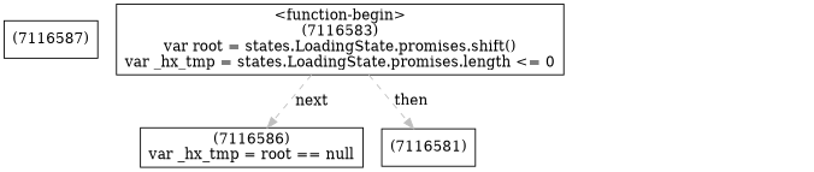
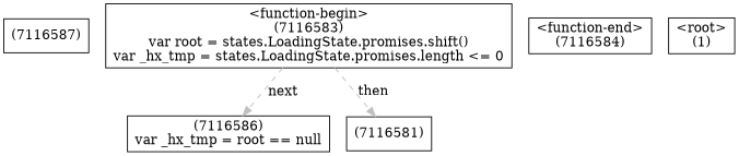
  digraph {
    node [shape=box]
    edge [color=gray style=dashed]
    n1 [label="(7116587)"]
    n2 [label="(7116586)\nvar _hx_tmp = root == null"]
    n3 [label="(7116581)"]
+   n4 [label="<function-end>\n(7116584)"]
    n5 [label="<function-begin>\n(7116583)\nvar root = states.LoadingState.promises.shift()\nvar _hx_tmp = states.LoadingState.promises.length <= 0"]
+   n6 [label="<root>\n(1)"]
    n5 -> n2 [label=next]
    n5 -> n3 [label=then]
  }
